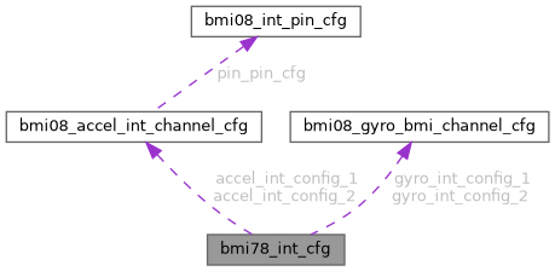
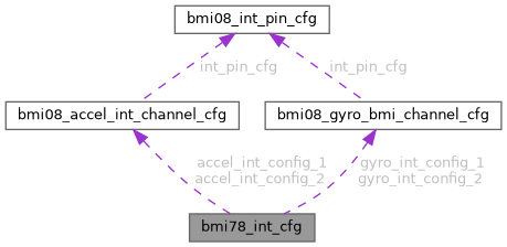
  digraph {
    node [color=gray40 fillcolor=white fontname=Helvetica fontsize=10 shape=box style=filled]
    edge [color=darkorchid3 dir=back fontcolor=grey fontname=Helvetica fontsize=10 labelfontname=Helvetica labelfontsize=10 style=dashed]
    n1 [fillcolor=grey60 fontcolor=black height=0.2 label=bmi78_int_cfg width=0.4]
    n2 [height=0.2 label=bmi08_accel_int_channel_cfg width=0.4]
    n3 [height=0.2 label=bmi08_int_pin_cfg width=0.4]
    n4 [height=0.2 label=bmi08_gyro_bmi_channel_cfg width=0.4]
    n2 -> n1 [label=" accel_int_config_1\naccel_int_config_2"]
-   n3 -> n2 [label=" pin_pin_cfg"]
+   n3 -> n2 [label=" int_pin_cfg"]
+   n3 -> n4 [label=" int_pin_cfg"]
    n4 -> n1 [label=" gyro_int_config_1\ngyro_int_config_2"]
  }
